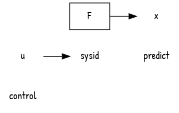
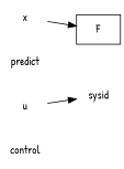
  digraph {
    fontname="Patrick Hand"
    rankdir=LR
    node [fontname="Patrick Hand" shape=none]
    edge [fontname="Patrick Hand" style=invis]
    control
    u
    sysid
    n4 [label=F shape=box]
    predict
    x
    subgraph sub_1 {
      rank=same
      control
      u
    }
    subgraph sub_2 {
      rank=same
      sysid
      n4
    }
    subgraph sub_3 {
      rank=same
      predict
      x
    }
    u -> control
    u -> sysid [style=""]
    n4 -> sysid
-   n4 -> x [style=""]
+   x -> n4 [style=""]
    x -> predict
  }
